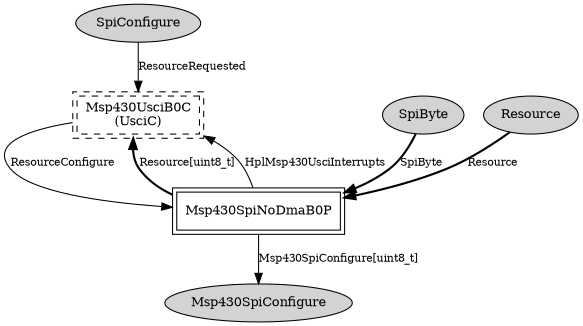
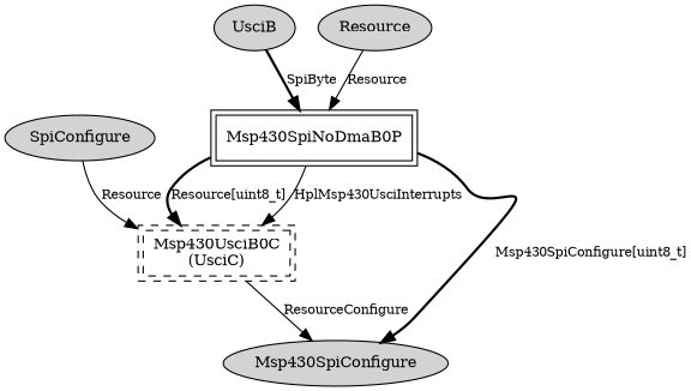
  digraph {
    node [fontsize=12 shape=ellipse style=filled]
    edge [fontsize=10]
    n1 [label=SpiConfigure]
    n2 [label="Msp430UsciB0C\n(UsciC)" peripheries=2 shape=box style=dashed]
    Msp430SpiNoDmaB0P [peripheries=2 shape=box style=""]
    n4 [label=Msp430SpiConfigure]
-   n5 [label=SpiByte]
+   n5 [label=UsciB]
    n6 [label=Resource]
-   n1 -> n2 [label=ResourceRequested]
-   n2 -> Msp430SpiNoDmaB0P [label=ResourceConfigure]
+   n1 -> n2 [label=Resource]
+   n2 -> n4 [label=ResourceConfigure]
    Msp430SpiNoDmaB0P -> n2 [label="Resource[uint8_t]" style=bold]
    Msp430SpiNoDmaB0P -> n2 [label=HplMsp430UsciInterrupts]
-   Msp430SpiNoDmaB0P -> n4 [label="Msp430SpiConfigure[uint8_t]" style=solid]
+   Msp430SpiNoDmaB0P -> n4 [label="Msp430SpiConfigure[uint8_t]" style=bold]
    n5 -> Msp430SpiNoDmaB0P [label=SpiByte style=bold]
-   n6 -> Msp430SpiNoDmaB0P [label=Resource style=bold]
+   n6 -> Msp430SpiNoDmaB0P [label=Resource]
  }
